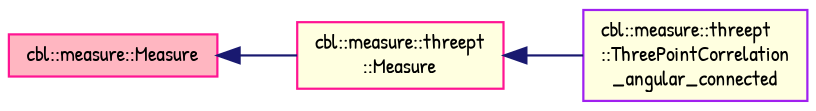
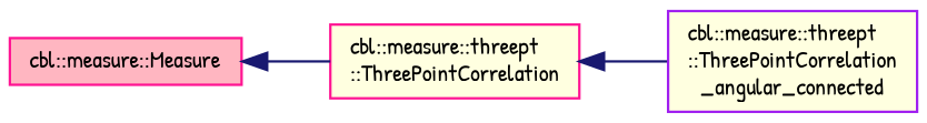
  digraph {
    rankdir=LR
    fontname="Patrick Hand"
    node [color=deeppink fillcolor=lightyellow fontname="Patrick Hand" fontsize=10 shape=record style=filled]
    edge [color=midnightblue dir=back fontname="Patrick Hand" fontsize=10 labelfontname=Helvetica labelfontsize=10 style=solid]
    n1 [color=purple fontcolor=black height=0.2 label="cbl::measure::threept\l::ThreePointCorrelation\l_angular_connected" width=0.4]
-   n2 [height=0.2 label="cbl::measure::threept\l::Measure" width=0.4]
+   n2 [height=0.2 label="cbl::measure::threept\l::ThreePointCorrelation" width=0.4]
    n3 [fillcolor=lightpink height=0.2 label="cbl::measure::Measure" width=0.4]
    n2 -> n1
    n3 -> n2
  }
